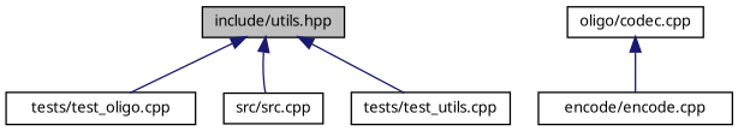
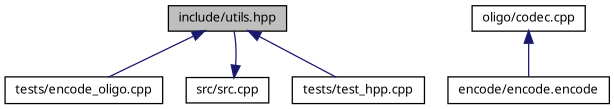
  digraph {
    fontname="Noto Sans"
    node [color=black fillcolor=white fontname="Noto Sans" fontsize=10 shape=record style=filled]
    edge [color=midnightblue dir=back fontname="Noto Sans" fontsize=10 labelfontname=Helvetica labelfontsize=10 style=solid]
    n1 [fillcolor=grey75 fontcolor=black height=0.2 label="include/utils.hpp" width=0.4]
-   n2 [height=0.2 label="tests/test_oligo.cpp" width=0.4]
+   n2 [height=0.2 label="tests/encode_oligo.cpp" width=0.4]
    n3 [height=0.2 label="src/src.cpp" width=0.4]
-   n4 [height=0.2 label="tests/test_utils.cpp" width=0.4]
+   n4 [height=0.2 label="tests/test_hpp.cpp" width=0.4]
    n5 [height=0.2 label="oligo/codec.cpp" width=0.4]
-   n6 [height=0.2 label="encode/encode.cpp" width=0.4]
+   n6 [height=0.2 label="encode/encode.encode" width=0.4]
    n1 -> n2
-   n1 -> n3
+   n3 -> n1
    n1 -> n4
    n5 -> n6
  }
